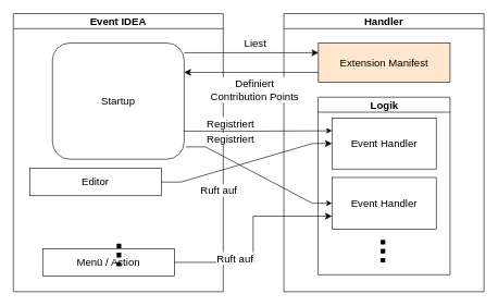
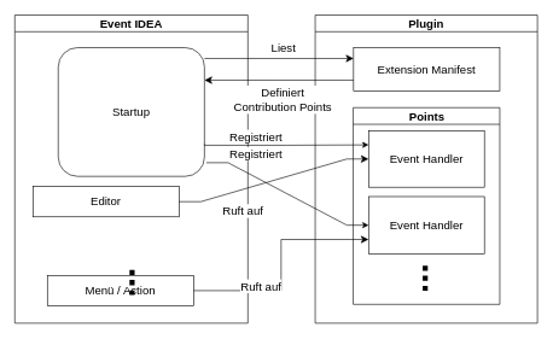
  <mxCell id="0" />
  <mxCell id="1" parent="0" />
  <mxCell id="2" value="Event IDEA" style="swimlane;whiteSpace=wrap;html=1;fontSize=16;" parent="1" vertex="1"><mxGeometry x="20" y="20" width="322" height="426" as="geometry" /></mxCell>
  <mxCell id="3" value="Startup" style="whiteSpace=wrap;html=1;fontSize=16;rounded=1;" parent="2" vertex="1"><mxGeometry x="60" y="45" width="202" height="178" as="geometry" /></mxCell>
  <mxCell id="4" value="Editor" style="rounded=0;whiteSpace=wrap;html=1;fontSize=16;" parent="2" vertex="1"><mxGeometry x="25" y="237" width="202" height="42" as="geometry" /></mxCell>
  <mxCell id="5" value="Menü / Action" style="rounded=0;whiteSpace=wrap;html=1;fontSize=16;" parent="2" vertex="1"><mxGeometry x="45" y="360" width="202" height="42" as="geometry" /></mxCell>
- <mxCell id="6" value="Handler" style="swimlane;whiteSpace=wrap;html=1;fontSize=16;" parent="1" vertex="1"><mxGeometry x="435" y="20" width="307" height="426" as="geometry" /></mxCell>
- <mxCell id="7" value="Extension Manifest" style="rounded=0;whiteSpace=wrap;html=1;fontSize=16;fillColor=#ffe6cc;" parent="6" vertex="1"><mxGeometry x="53" y="45" width="202" height="60" as="geometry" /></mxCell>
- <mxCell id="8" value="Logik" style="swimlane;whiteSpace=wrap;html=1;fontSize=16;" parent="6" vertex="1"><mxGeometry x="52.5" y="128" width="202.5" height="272" as="geometry" /></mxCell>
+ <mxCell id="6" value="Plugin" style="swimlane;whiteSpace=wrap;html=1;fontSize=16;" parent="1" vertex="1"><mxGeometry x="435" y="20" width="307" height="426" as="geometry" /></mxCell>
+ <mxCell id="7" value="Extension Manifest" style="rounded=0;whiteSpace=wrap;html=1;fontSize=16;" parent="6" vertex="1"><mxGeometry x="53" y="45" width="202" height="60" as="geometry" /></mxCell>
+ <mxCell id="8" value="Points" style="swimlane;whiteSpace=wrap;html=1;fontSize=16;" parent="6" vertex="1"><mxGeometry x="52.5" y="128" width="202.5" height="272" as="geometry" /></mxCell>
  <mxCell id="9" value="Event Handler" style="rounded=0;whiteSpace=wrap;html=1;fontSize=16;" parent="8" vertex="1"><mxGeometry x="21.25" y="32" width="160" height="78" as="geometry" /></mxCell>
  <mxCell id="10" value="Event Handler" style="rounded=0;whiteSpace=wrap;html=1;fontSize=16;" parent="8" vertex="1"><mxGeometry x="21.25" y="123" width="160" height="79" as="geometry" /></mxCell>
  <mxCell id="11" value="" style="endArrow=classic;html=1;rounded=0;fontSize=12;startSize=8;endSize=8;entryX=0;entryY=0.25;entryDx=0;entryDy=0;edgeStyle=orthogonalEdgeStyle;" parent="1" source="3" target="7" edge="1"><mxGeometry width="50" height="50" relative="1" as="geometry"><mxPoint x="343" y="132" as="sourcePoint" /><mxPoint x="393" y="82" as="targetPoint" /><Array as="points"><mxPoint x="333" y="80" /><mxPoint x="333" y="80" /></Array></mxGeometry></mxCell>
  <mxCell id="12" value="Liest" style="edgeLabel;html=1;align=center;verticalAlign=middle;resizable=0;points=[];fontSize=16;" parent="11" vertex="1" connectable="0"><mxGeometry x="-0.013" y="5" relative="1" as="geometry"><mxPoint x="6" y="-10" as="offset" /></mxGeometry></mxCell>
  <mxCell id="13" value="" style="endArrow=classic;html=1;rounded=0;fontSize=12;startSize=8;endSize=8;exitX=0;exitY=0.75;exitDx=0;exitDy=0;edgeStyle=orthogonalEdgeStyle;" parent="1" source="7" target="3" edge="1"><mxGeometry width="50" height="50" relative="1" as="geometry"><mxPoint x="343" y="132" as="sourcePoint" /><mxPoint x="393" y="82" as="targetPoint" /><Array as="points"><mxPoint x="383" y="110" /><mxPoint x="383" y="110" /></Array></mxGeometry></mxCell>
  <mxCell id="14" value="Definiert&lt;br&gt;Contribution Points" style="edgeLabel;html=1;align=center;verticalAlign=middle;resizable=0;points=[];fontSize=16;" parent="13" vertex="1" connectable="0"><mxGeometry x="-0.321" y="5" relative="1" as="geometry"><mxPoint x="-29" y="21" as="offset" /></mxGeometry></mxCell>
  <mxCell id="15" value="" style="endArrow=none;dashed=1;html=1;dashPattern=1 1;strokeWidth=7;rounded=0;fontSize=12;startSize=8;endSize=8;curved=1;" parent="1" edge="1"><mxGeometry width="50" height="50" relative="1" as="geometry"><mxPoint x="587" y="401" as="sourcePoint" /><mxPoint x="587" y="362" as="targetPoint" /></mxGeometry></mxCell>
  <mxCell id="16" value="" style="endArrow=none;dashed=1;html=1;dashPattern=1 1;strokeWidth=7;rounded=0;fontSize=12;startSize=8;endSize=8;curved=1;" parent="1" edge="1"><mxGeometry width="50" height="50" relative="1" as="geometry"><mxPoint x="182" y="407" as="sourcePoint" /><mxPoint x="182" y="369" as="targetPoint" /></mxGeometry></mxCell>
  <mxCell id="17" style="rounded=0;orthogonalLoop=1;jettySize=auto;html=1;entryX=0;entryY=0.5;entryDx=0;entryDy=0;fontSize=12;startSize=8;endSize=8;exitX=1;exitY=0.5;exitDx=0;exitDy=0;edgeStyle=entityRelationEdgeStyle;" parent="1" source="4" target="9" edge="1"><mxGeometry relative="1" as="geometry" /></mxCell>
  <mxCell id="18" value="Ruft auf" style="edgeLabel;html=1;align=center;verticalAlign=middle;resizable=0;points=[];fontSize=16;" parent="17" vertex="1" connectable="0"><mxGeometry x="-0.005" relative="1" as="geometry"><mxPoint x="-42" y="42" as="offset" /></mxGeometry></mxCell>
  <mxCell id="19" style="edgeStyle=orthogonalEdgeStyle;rounded=0;orthogonalLoop=1;jettySize=auto;html=1;entryX=0;entryY=0.75;entryDx=0;entryDy=0;fontSize=12;startSize=8;endSize=8;exitX=1;exitY=0.5;exitDx=0;exitDy=0;" parent="1" source="5" target="10" edge="1"><mxGeometry relative="1" as="geometry" /></mxCell>
  <mxCell id="20" value="Ruft auf" style="edgeLabel;html=1;align=center;verticalAlign=middle;resizable=0;points=[];fontSize=16;" parent="19" vertex="1" connectable="0"><mxGeometry x="-0.117" y="-1" relative="1" as="geometry"><mxPoint x="-29" y="11" as="offset" /></mxGeometry></mxCell>
  <mxCell id="21" value="" style="endArrow=classic;html=1;rounded=0;exitX=1;exitY=0.75;exitDx=0;exitDy=0;entryX=0;entryY=0.25;entryDx=0;entryDy=0;edgeStyle=orthogonalEdgeStyle;" parent="1" source="3" target="9" edge="1"><mxGeometry width="50" height="50" relative="1" as="geometry"><mxPoint x="650" y="331" as="sourcePoint" /><mxPoint x="700" y="281" as="targetPoint" /><Array as="points"><mxPoint x="282" y="200" /><mxPoint x="395" y="200" /></Array></mxGeometry></mxCell>
  <mxCell id="22" value="Registriert" style="edgeLabel;html=1;align=center;verticalAlign=middle;resizable=0;points=[];fontSize=16;" parent="21" vertex="1" connectable="0"><mxGeometry x="0.223" y="-3" relative="1" as="geometry"><mxPoint x="-68" y="-15" as="offset" /></mxGeometry></mxCell>
  <mxCell id="23" value="" style="endArrow=classic;html=1;rounded=0;exitX=1.013;exitY=0.894;exitDx=0;exitDy=0;entryX=0;entryY=0.5;entryDx=0;entryDy=0;exitPerimeter=0;edgeStyle=entityRelationEdgeStyle;" parent="1" source="3" target="10" edge="1"><mxGeometry width="50" height="50" relative="1" as="geometry"><mxPoint x="292" y="245" as="sourcePoint" /><mxPoint x="519" y="247" as="targetPoint" /></mxGeometry></mxCell>
  <mxCell id="24" value="Registriert" style="edgeLabel;html=1;align=center;verticalAlign=middle;resizable=0;points=[];fontSize=16;" parent="23" vertex="1" connectable="0"><mxGeometry x="0.223" y="-3" relative="1" as="geometry"><mxPoint x="-67" y="-71" as="offset" /></mxGeometry></mxCell>
